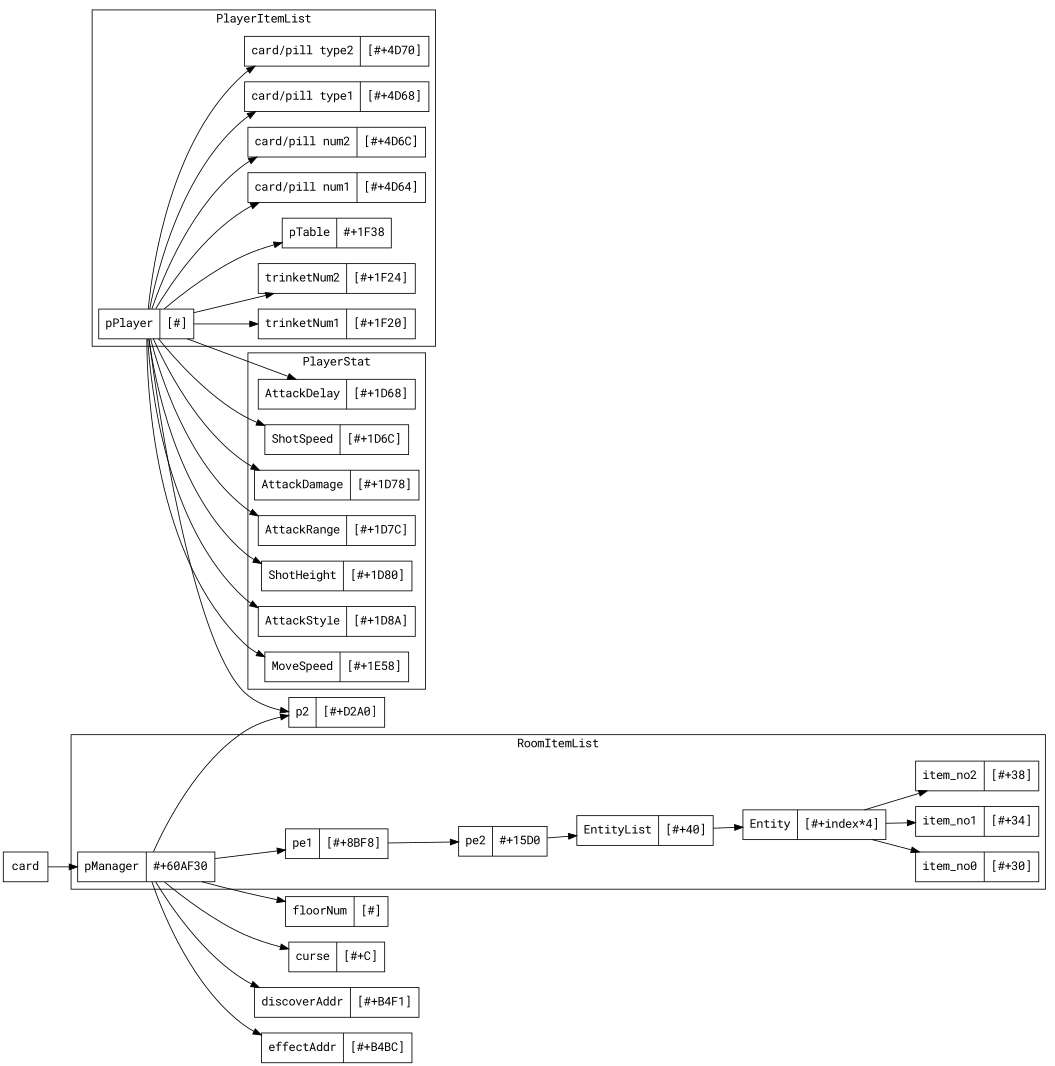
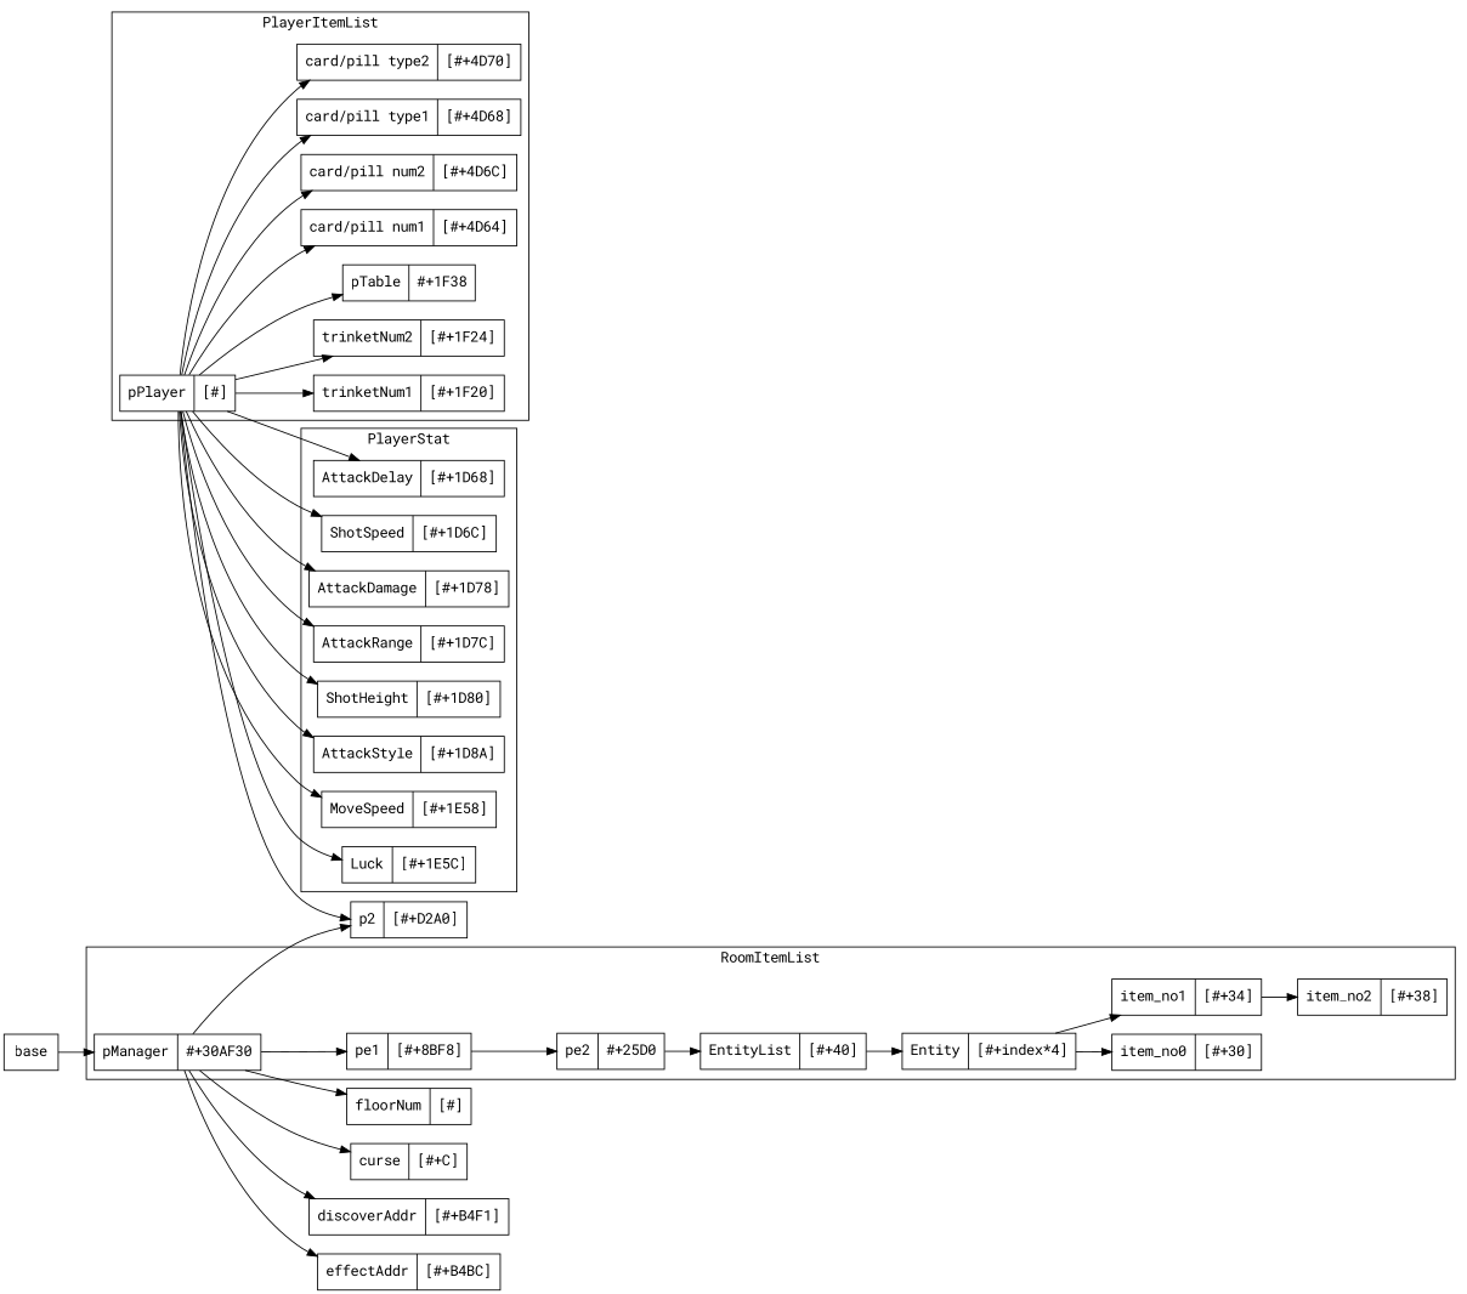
  digraph {
    fontname="Roboto Mono"
    rankdir=LR
    node [fontname="Roboto Mono" shape=record]
    edge [fontname="Roboto Mono"]
    n1 [label="{pPlayer|[#]}"]
    n2 [label="{trinketNum1    |[#+1F20]}"]
    n3 [label="{trinketNum2    |[#+1F24]}"]
    n4 [label="{pTable         |#+1F38  }"]
    n5 [label="{card/pill num1 |[#+4D64]}"]
    n6 [label="{card/pill num2 |[#+4D6C]}"]
    n7 [label="{card/pill type1|[#+4D68]}"]
    n8 [label="{card/pill type2|[#+4D70]}"]
    n9 [label="{AttackDelay |[#+1D68]}"]
    n10 [label="{ShotSpeed   |[#+1D6C]}"]
    n11 [label="{AttackDamage|[#+1D78]}"]
    n12 [label="{AttackRange |[#+1D7C]}"]
    n13 [label="{ShotHeight  |[#+1D80]}"]
    n14 [label="{AttackStyle |[#+1D8A]}"]
    n15 [label="{MoveSpeed   |[#+1E58]}"]
-   n17 [label="{pManager|#+60AF30}"]
+   n16 [label="{Luck        |[#+1E5C]}"]
+   n17 [label="{pManager|#+30AF30}"]
    n18 [label="{pe1|[#+8BF8]}"]
-   n19 [label="{pe2|#+15D0}"]
+   n19 [label="{pe2|#+25D0}"]
    n20 [label="{EntityList|[#+40]}"]
    n21 [label="{Entity|[#+index*4]}"]
    n22 [label="{item_no0|[#+30]}"]
    n23 [label="{item_no1|[#+34]}"]
    n24 [label="{item_no2|[#+38]}"]
    n25 [label="{p2|[#+D2A0]}"]
    n26 [label="{floorNum|[#]}"]
    n27 [label="{curse|[#+C]}"]
    n28 [label="{discoverAddr|[#+B4F1]}"]
    n29 [label="{effectAddr|[#+B4BC]}"]
-   base [label=card]
+   base
    subgraph cluster_1 {
      label=PlayerItemList
      n1
      n2
      n3
      n4
      n5
      n6
      n7
      n8
    }
    subgraph cluster_2 {
      label=PlayerStat
      n9
      n10
      n11
      n12
      n13
      n14
      n15
+     n16
    }
    subgraph cluster_3 {
      label=RoomItemList
      n17
      n18
      n19
      n20
      n21
      n22
      n23
      n24
    }
    n1 -> n2
    n1 -> n3
    n1 -> n4
    n1 -> n5
    n1 -> n6
    n1 -> n7
    n1 -> n8
    n1 -> n9
    n1 -> n10
    n1 -> n11
    n1 -> n12
    n1 -> n13
    n1 -> n14
    n1 -> n15
+   n1 -> n16
    n1 -> n25
    n17 -> n18
    n17 -> n25
    n17 -> n26
    n17 -> n27
    n17 -> n28
    n17 -> n29
    n18 -> n19
    n19 -> n20
    n20 -> n21
    n21 -> n22
    n21 -> n23
-   n21 -> n24
+   n23 -> n24
    base -> n17
  }
